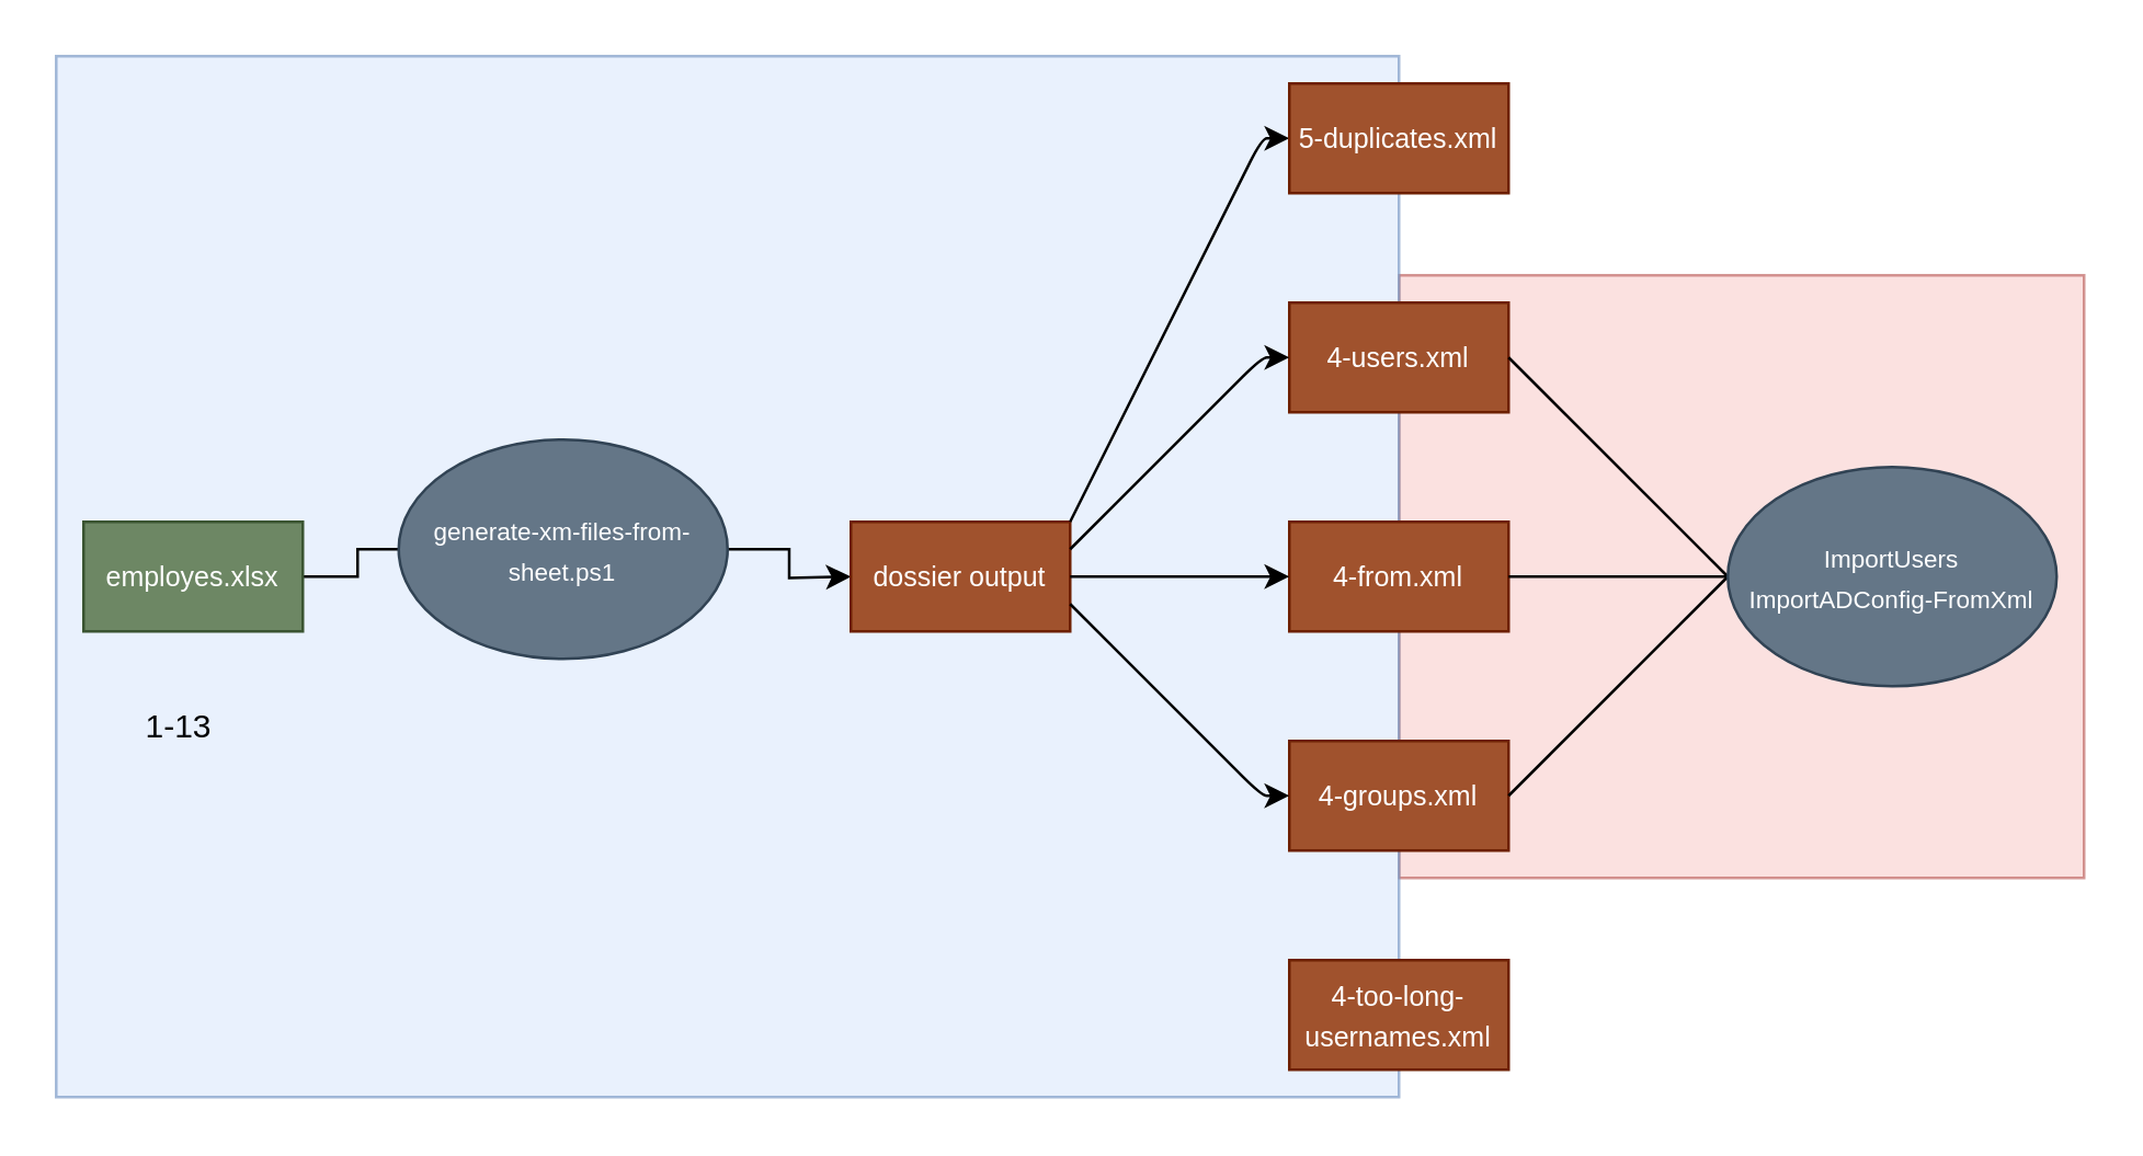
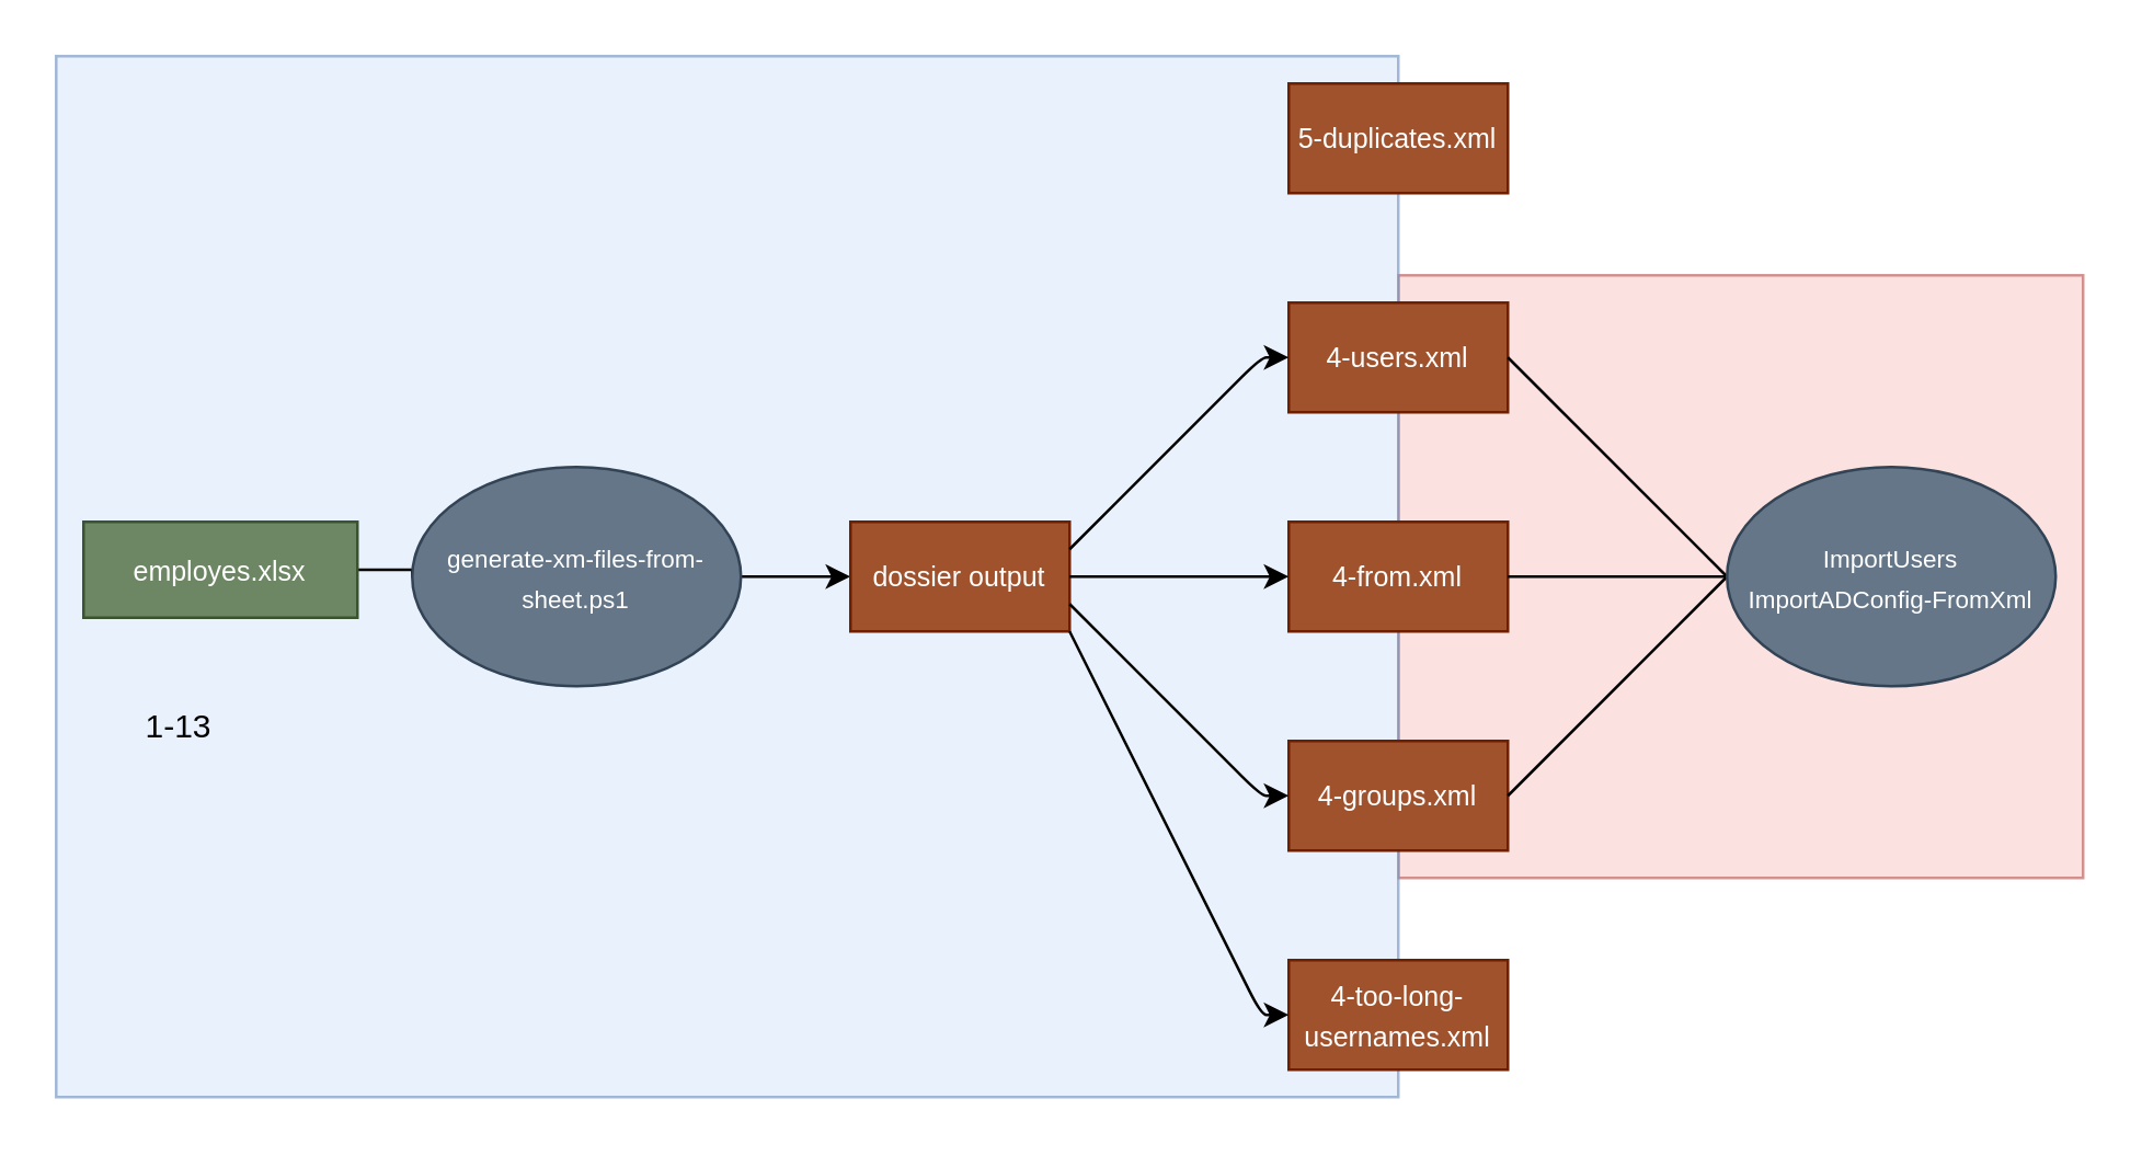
  <mxCell id="0" />
  <mxCell id="1" parent="0" />
  <mxCell id="2" value="" style="rounded=0;whiteSpace=wrap;html=1;fillColor=#f8cecc;strokeColor=#b85450;opacity=60;" parent="1" vertex="1"><mxGeometry x="510" y="100" width="250" height="220" as="geometry" /></mxCell>
  <mxCell id="3" value="" style="rounded=0;whiteSpace=wrap;html=1;fillColor=#dae8fc;strokeColor=#6c8ebf;opacity=60;" parent="1" vertex="1"><mxGeometry x="20" y="20" width="490" height="380" as="geometry" /></mxCell>
  <mxCell id="4" value="" style="edgeStyle=orthogonalEdgeStyle;rounded=0;orthogonalLoop=1;jettySize=auto;html=1;strokeColor=#000000;endArrow=none;endFill=0;" parent="1" source="5" target="7" edge="1"><mxGeometry relative="1" as="geometry" /></mxCell>
- <mxCell id="5" value="&lt;font style=&quot;font-size: 10px&quot;&gt;employes.xlsx&lt;/font&gt;" style="rounded=0;whiteSpace=wrap;html=1;fillColor=#6d8764;strokeColor=#3A5431;fontColor=#ffffff;" parent="1" vertex="1"><mxGeometry x="30" y="190" width="80" height="40" as="geometry" /></mxCell>
+ <mxCell id="5" value="&lt;font style=&quot;font-size: 10px&quot;&gt;employes.xlsx&lt;/font&gt;" style="rounded=0;whiteSpace=wrap;html=1;fillColor=#6d8764;strokeColor=#3A5431;fontColor=#ffffff;" parent="1" vertex="1"><mxGeometry x="30" y="190" width="100" height="35" as="geometry" /></mxCell>
  <mxCell id="6" value="" style="edgeStyle=orthogonalEdgeStyle;rounded=0;orthogonalLoop=1;jettySize=auto;html=1;strokeColor=#000000;" parent="1" source="7" edge="1"><mxGeometry relative="1" as="geometry"><mxPoint x="310" y="210" as="targetPoint" /></mxGeometry></mxCell>
- <mxCell id="7" value="&lt;font style=&quot;font-size: 9px&quot;&gt;generate-xm-files-from-sheet.ps1&lt;/font&gt;" style="ellipse;whiteSpace=wrap;html=1;fillColor=#647687;strokeColor=#314354;fontColor=#ffffff;" parent="1" vertex="1"><mxGeometry x="145" y="160" width="120" height="80" as="geometry" /></mxCell>
+ <mxCell id="7" value="&lt;font style=&quot;font-size: 9px&quot;&gt;generate-xm-files-from-sheet.ps1&lt;/font&gt;" style="ellipse;whiteSpace=wrap;html=1;fillColor=#647687;strokeColor=#314354;fontColor=#ffffff;" parent="1" vertex="1"><mxGeometry x="150" y="170" width="120" height="80" as="geometry" /></mxCell>
  <mxCell id="8" value="&lt;font style=&quot;font-size: 10px&quot;&gt;dossier output&lt;/font&gt;" style="whiteSpace=wrap;html=1;rounded=0;fontColor=#ffffff;strokeColor=#6D1F00;fillColor=#a0522d;" parent="1" vertex="1"><mxGeometry x="310" y="190" width="80" height="40" as="geometry" /></mxCell>
  <mxCell id="9" value="&lt;font style=&quot;font-size: 10px&quot;&gt;4-from.xml&lt;/font&gt;" style="whiteSpace=wrap;html=1;rounded=0;fontColor=#ffffff;strokeColor=#6D1F00;fillColor=#a0522d;" parent="1" vertex="1"><mxGeometry x="470" y="190" width="80" height="40" as="geometry" /></mxCell>
  <mxCell id="10" value="&lt;font style=&quot;font-size: 10px&quot;&gt;4-users.xml&lt;/font&gt;" style="whiteSpace=wrap;html=1;rounded=0;fontColor=#ffffff;strokeColor=#6D1F00;fillColor=#a0522d;" parent="1" vertex="1"><mxGeometry x="470" y="110" width="80" height="40" as="geometry" /></mxCell>
  <mxCell id="11" value="&lt;font color=&quot;#000000&quot;&gt;1-13&lt;/font&gt;" style="text;html=1;strokeColor=none;fillColor=none;align=center;verticalAlign=middle;whiteSpace=wrap;rounded=0;" parent="1" vertex="1"><mxGeometry x="25" y="255" width="80" height="20" as="geometry" /></mxCell>
  <mxCell id="12" value="&lt;font style=&quot;font-size: 10px&quot;&gt;4-groups.xml&lt;/font&gt;" style="whiteSpace=wrap;html=1;rounded=0;fontColor=#ffffff;strokeColor=#6D1F00;fillColor=#a0522d;" parent="1" vertex="1"><mxGeometry x="470" y="270" width="80" height="40" as="geometry" /></mxCell>
  <mxCell id="13" value="" style="endArrow=classic;html=1;entryX=0;entryY=0.5;entryDx=0;entryDy=0;exitX=1;exitY=0.25;exitDx=0;exitDy=0;strokeColor=#000000;" parent="1" source="8" target="10" edge="1"><mxGeometry width="50" height="50" relative="1" as="geometry"><mxPoint x="400" y="180" as="sourcePoint" /><mxPoint x="450" y="130" as="targetPoint" /><Array as="points"><mxPoint x="460" y="130" /></Array></mxGeometry></mxCell>
  <mxCell id="14" value="" style="endArrow=classic;html=1;entryX=0;entryY=0.5;entryDx=0;entryDy=0;exitX=1;exitY=0.5;exitDx=0;exitDy=0;strokeColor=#000000;" parent="1" source="8" target="9" edge="1"><mxGeometry width="50" height="50" relative="1" as="geometry"><mxPoint x="400" y="200" as="sourcePoint" /><mxPoint x="480" y="140" as="targetPoint" /></mxGeometry></mxCell>
  <mxCell id="15" value="" style="endArrow=classic;html=1;entryX=0;entryY=0.5;entryDx=0;entryDy=0;exitX=1;exitY=0.75;exitDx=0;exitDy=0;strokeColor=#000000;" parent="1" source="8" target="12" edge="1"><mxGeometry width="50" height="50" relative="1" as="geometry"><mxPoint x="400" y="220" as="sourcePoint" /><mxPoint x="480" y="220" as="targetPoint" /><Array as="points"><mxPoint x="460" y="290" /></Array></mxGeometry></mxCell>
  <mxCell id="16" value="&lt;font style=&quot;font-size: 10px&quot;&gt;4-too-long-usernames.xml&lt;/font&gt;" style="whiteSpace=wrap;html=1;rounded=0;fontColor=#ffffff;strokeColor=#6D1F00;fillColor=#a0522d;" parent="1" vertex="1"><mxGeometry x="470" y="350" width="80" height="40" as="geometry" /></mxCell>
- <mxCell id="17" value="" style="endArrow=classic;html=1;entryX=0;entryY=0.5;entryDx=0;entryDy=0;exitX=1;exitY=0;exitDx=0;exitDy=0;strokeColor=#000000;" parent="1" source="8" target="20" edge="1"><mxGeometry width="50" height="50" relative="1" as="geometry"><mxPoint x="330" y="130" as="sourcePoint" /><mxPoint x="410" y="70" as="targetPoint" /><Array as="points"><mxPoint x="460" y="50" /></Array></mxGeometry></mxCell>
+ <mxCell id="18" value="" style="endArrow=classic;html=1;entryX=0;entryY=0.5;entryDx=0;entryDy=0;exitX=1;exitY=1;exitDx=0;exitDy=0;strokeColor=#000000;" parent="1" source="8" target="16" edge="1"><mxGeometry width="50" height="50" relative="1" as="geometry"><mxPoint x="380" y="260" as="sourcePoint" /><mxPoint x="320" y="270" as="targetPoint" /><Array as="points"><mxPoint x="460" y="370" /></Array></mxGeometry></mxCell>
  <mxCell id="19" value="" style="endArrow=none;html=1;strokeColor=#000000;exitX=1;exitY=0.5;exitDx=0;exitDy=0;entryX=0;entryY=0.5;entryDx=0;entryDy=0;endFill=0;" parent="1" target="23" edge="1"><mxGeometry width="50" height="50" relative="1" as="geometry"><mxPoint x="550" y="210" as="sourcePoint" /><mxPoint x="630" y="291.04" as="targetPoint" /><Array as="points"><mxPoint x="560" y="210" /></Array></mxGeometry></mxCell>
  <mxCell id="20" value="&lt;font style=&quot;font-size: 10px&quot;&gt;5-duplicates.xml&lt;/font&gt;" style="whiteSpace=wrap;html=1;rounded=0;fontColor=#ffffff;strokeColor=#6D1F00;fillColor=#a0522d;" parent="1" vertex="1"><mxGeometry x="470" y="30" width="80" height="40" as="geometry" /></mxCell>
  <mxCell id="21" value="" style="endArrow=none;html=1;strokeColor=#000000;exitX=1;exitY=0.5;exitDx=0;exitDy=0;endFill=0;" parent="1" source="10" edge="1"><mxGeometry width="50" height="50" relative="1" as="geometry"><mxPoint x="560" y="60" as="sourcePoint" /><mxPoint x="630" y="210" as="targetPoint" /></mxGeometry></mxCell>
  <mxCell id="22" value="" style="endArrow=none;html=1;strokeColor=#000000;exitX=1;exitY=0.5;exitDx=0;exitDy=0;entryX=0;entryY=0.5;entryDx=0;entryDy=0;endFill=0;" parent="1" source="12" target="23" edge="1"><mxGeometry width="50" height="50" relative="1" as="geometry"><mxPoint x="660" y="70" as="sourcePoint" /><mxPoint x="740" y="150" as="targetPoint" /></mxGeometry></mxCell>
  <mxCell id="23" value="&lt;font style=&quot;font-size: 9px&quot;&gt;ImportUsers&lt;br&gt;ImportADConfig-FromXml&lt;br&gt;&lt;/font&gt;" style="ellipse;whiteSpace=wrap;html=1;fillColor=#647687;strokeColor=#314354;fontColor=#ffffff;" parent="1" vertex="1"><mxGeometry x="630" y="170" width="120" height="80" as="geometry" /></mxCell>
